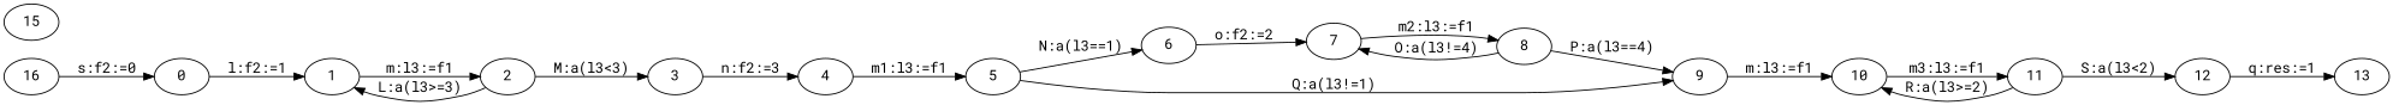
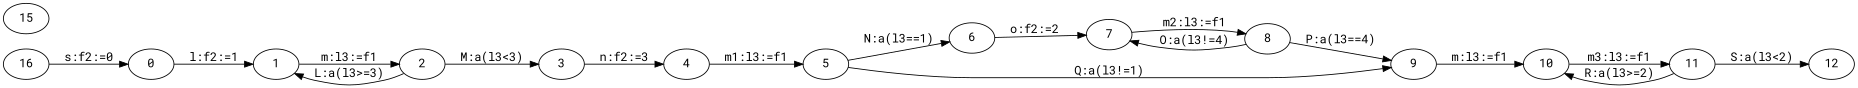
  digraph {
    fontname="Roboto Mono"
    rankdir=LR
    node [fixedsize=false fontname="Roboto Mono" regular=false]
    edge [constraint=true decorate=false fontname="Roboto Mono" labelfloat=false]
    n1 [label=0]
    n2 [label=1]
    n3 [label=2]
    n4 [label=3]
    n5 [label=4]
    n6 [label=5]
    n7 [label=6]
    n8 [label=9]
    n9 [label=7]
    n10 [label=10]
    n11 [label=8]
    n12 [label=11]
    n13 [label=12]
-   n14 [label=13]
    n15 [label=15]
    n16 [label=16]
    n1 -> n2 [label="l:f2:=1"]
    n2 -> n3 [label="m:l3:=f1"]
    n3 -> n2 [label="L:a(l3>=3)"]
    n3 -> n4 [label="M:a(l3<3)"]
    n4 -> n5 [label="n:f2:=3"]
    n5 -> n6 [label="m1:l3:=f1"]
    n6 -> n7 [label="N:a(l3==1)"]
    n6 -> n8 [label="Q:a(l3!=1)"]
    n7 -> n9 [label="o:f2:=2"]
    n8 -> n10 [label="m:l3:=f1"]
    n9 -> n11 [label="m2:l3:=f1"]
    n10 -> n12 [label="m3:l3:=f1"]
    n11 -> n8 [label="P:a(l3==4)"]
    n11 -> n9 [label="O:a(l3!=4)"]
    n12 -> n10 [label="R:a(l3>=2)"]
    n12 -> n13 [label="S:a(l3<2)"]
-   n13 -> n14 [label="q:res:=1"]
    n16 -> n1 [label="s:f2:=0"]
  }
